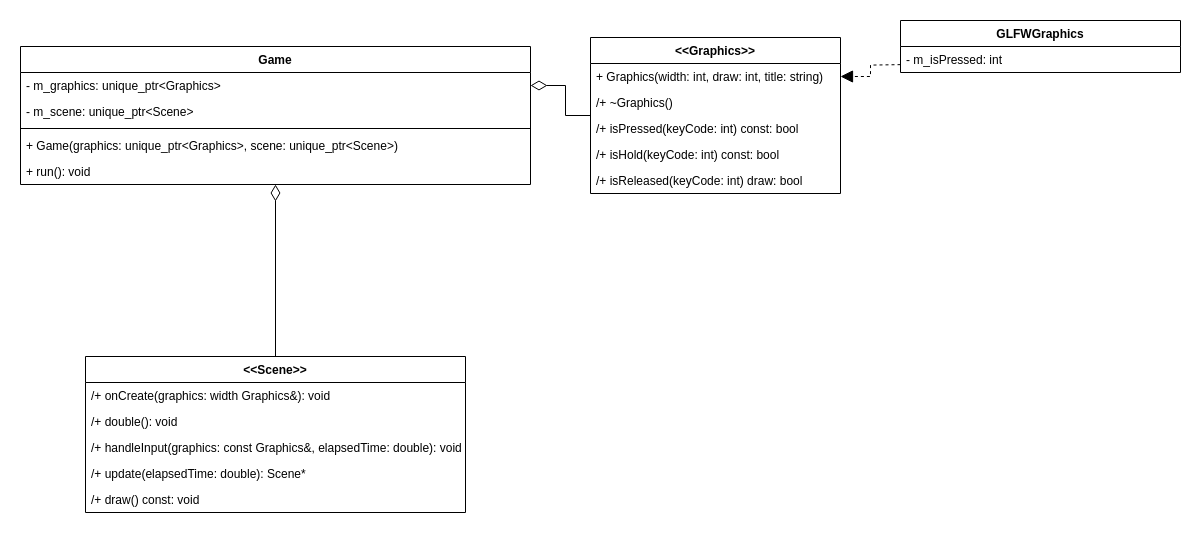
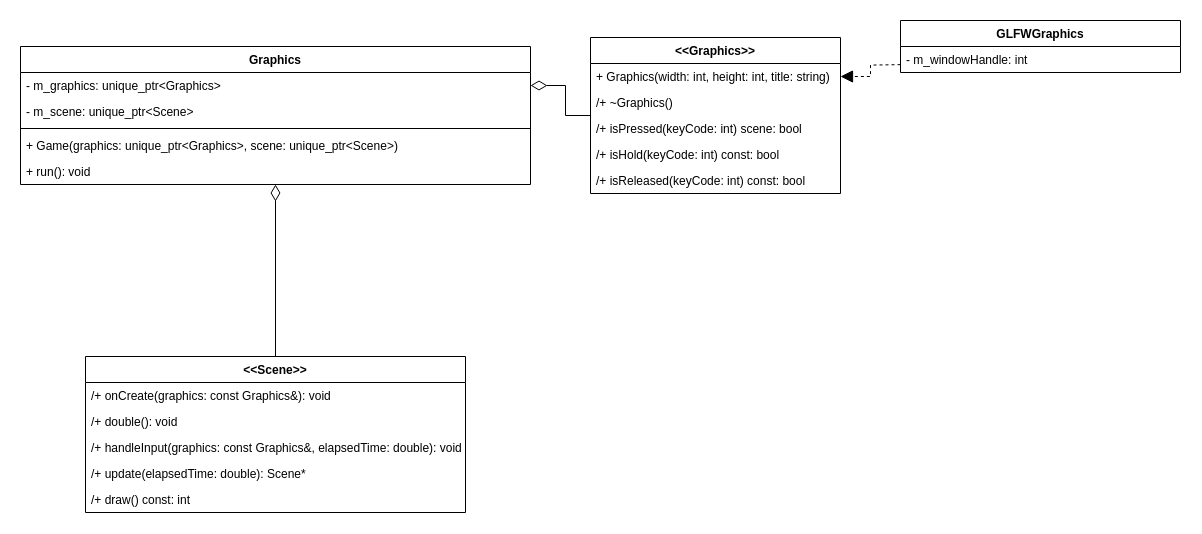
  <mxCell id="0" />
  <mxCell id="1" parent="0" />
  <mxCell id="2" style="edgeStyle=orthogonalEdgeStyle;rounded=0;orthogonalLoop=1;jettySize=auto;html=1;endArrow=none;endFill=0;startArrow=diamondThin;startFill=0;startSize=14;endSize=10;exitX=1;exitY=0.5;exitDx=0;exitDy=0;" edge="1" parent="1" source="5" target="10"><mxGeometry relative="1" as="geometry" /></mxCell>
  <mxCell id="3" style="edgeStyle=orthogonalEdgeStyle;rounded=0;orthogonalLoop=1;jettySize=auto;html=1;startArrow=diamondThin;startFill=0;startSize=14;endArrow=none;endFill=0;endSize=10;" edge="1" parent="1" source="4" target="16"><mxGeometry relative="1" as="geometry" /></mxCell>
- <mxCell id="4" value="Game&#10;" style="swimlane;fontStyle=1;align=center;verticalAlign=top;childLayout=stackLayout;horizontal=1;startSize=26;horizontalStack=0;resizeParent=1;resizeParentMax=0;resizeLast=0;collapsible=1;marginBottom=0;" vertex="1" parent="1"><mxGeometry x="20" y="46" width="510" height="138" as="geometry" /></mxCell>
+ <mxCell id="4" value="Graphics&#10;" style="swimlane;fontStyle=1;align=center;verticalAlign=top;childLayout=stackLayout;horizontal=1;startSize=26;horizontalStack=0;resizeParent=1;resizeParentMax=0;resizeLast=0;collapsible=1;marginBottom=0;" vertex="1" parent="1"><mxGeometry x="20" y="46" width="510" height="138" as="geometry" /></mxCell>
  <mxCell id="5" value="- m_graphics: unique_ptr&lt;Graphics&gt;" style="text;strokeColor=none;fillColor=none;align=left;verticalAlign=top;spacingLeft=4;spacingRight=4;overflow=hidden;rotatable=0;points=[[0,0.5],[1,0.5]];portConstraint=eastwest;" vertex="1" parent="4"><mxGeometry y="26" width="510" height="26" as="geometry" /></mxCell>
  <mxCell id="6" value="- m_scene: unique_ptr&lt;Scene&gt;" style="text;strokeColor=none;fillColor=none;align=left;verticalAlign=top;spacingLeft=4;spacingRight=4;overflow=hidden;rotatable=0;points=[[0,0.5],[1,0.5]];portConstraint=eastwest;" vertex="1" parent="4"><mxGeometry y="52" width="510" height="26" as="geometry" /></mxCell>
  <mxCell id="7" value="" style="line;strokeWidth=1;fillColor=none;align=left;verticalAlign=middle;spacingTop=-1;spacingLeft=3;spacingRight=3;rotatable=0;labelPosition=right;points=[];portConstraint=eastwest;" vertex="1" parent="4"><mxGeometry y="78" width="510" height="8" as="geometry" /></mxCell>
  <mxCell id="8" value="+ Game(graphics: unique_ptr&lt;Graphics&gt;, scene: unique_ptr&lt;Scene&gt;)" style="text;strokeColor=none;fillColor=none;align=left;verticalAlign=top;spacingLeft=4;spacingRight=4;overflow=hidden;rotatable=0;points=[[0,0.5],[1,0.5]];portConstraint=eastwest;" vertex="1" parent="4"><mxGeometry y="86" width="510" height="26" as="geometry" /></mxCell>
  <mxCell id="9" value="+ run(): void" style="text;strokeColor=none;fillColor=none;align=left;verticalAlign=top;spacingLeft=4;spacingRight=4;overflow=hidden;rotatable=0;points=[[0,0.5],[1,0.5]];portConstraint=eastwest;" vertex="1" parent="4"><mxGeometry y="112" width="510" height="26" as="geometry" /></mxCell>
  <mxCell id="10" value="&lt;&lt;Graphics&gt;&gt;" style="swimlane;fontStyle=1;align=center;verticalAlign=top;childLayout=stackLayout;horizontal=1;startSize=26;horizontalStack=0;resizeParent=1;resizeParentMax=0;resizeLast=0;collapsible=1;marginBottom=0;" vertex="1" parent="1"><mxGeometry x="590" y="37" width="250" height="156" as="geometry" /></mxCell>
- <mxCell id="11" value="+ Graphics(width: int, draw: int, title: string)" style="text;strokeColor=none;fillColor=none;align=left;verticalAlign=top;spacingLeft=4;spacingRight=4;overflow=hidden;rotatable=0;points=[[0,0.5],[1,0.5]];portConstraint=eastwest;" vertex="1" parent="10"><mxGeometry y="26" width="250" height="26" as="geometry" /></mxCell>
+ <mxCell id="11" value="+ Graphics(width: int, height: int, title: string)" style="text;strokeColor=none;fillColor=none;align=left;verticalAlign=top;spacingLeft=4;spacingRight=4;overflow=hidden;rotatable=0;points=[[0,0.5],[1,0.5]];portConstraint=eastwest;" vertex="1" parent="10"><mxGeometry y="26" width="250" height="26" as="geometry" /></mxCell>
  <mxCell id="12" value="/+ ~Graphics()" style="text;strokeColor=none;fillColor=none;align=left;verticalAlign=top;spacingLeft=4;spacingRight=4;overflow=hidden;rotatable=0;points=[[0,0.5],[1,0.5]];portConstraint=eastwest;" vertex="1" parent="10"><mxGeometry y="52" width="250" height="26" as="geometry" /></mxCell>
- <mxCell id="13" value="/+ isPressed(keyCode: int) const: bool" style="text;strokeColor=none;fillColor=none;align=left;verticalAlign=top;spacingLeft=4;spacingRight=4;overflow=hidden;rotatable=0;points=[[0,0.5],[1,0.5]];portConstraint=eastwest;" vertex="1" parent="10"><mxGeometry y="78" width="250" height="26" as="geometry" /></mxCell>
+ <mxCell id="13" value="/+ isPressed(keyCode: int) scene: bool" style="text;strokeColor=none;fillColor=none;align=left;verticalAlign=top;spacingLeft=4;spacingRight=4;overflow=hidden;rotatable=0;points=[[0,0.5],[1,0.5]];portConstraint=eastwest;" vertex="1" parent="10"><mxGeometry y="78" width="250" height="26" as="geometry" /></mxCell>
  <mxCell id="14" value="/+ isHold(keyCode: int) const: bool" style="text;strokeColor=none;fillColor=none;align=left;verticalAlign=top;spacingLeft=4;spacingRight=4;overflow=hidden;rotatable=0;points=[[0,0.5],[1,0.5]];portConstraint=eastwest;" vertex="1" parent="10"><mxGeometry y="104" width="250" height="26" as="geometry" /></mxCell>
- <mxCell id="15" value="/+ isReleased(keyCode: int) draw: bool" style="text;strokeColor=none;fillColor=none;align=left;verticalAlign=top;spacingLeft=4;spacingRight=4;overflow=hidden;rotatable=0;points=[[0,0.5],[1,0.5]];portConstraint=eastwest;" vertex="1" parent="10"><mxGeometry y="130" width="250" height="26" as="geometry" /></mxCell>
+ <mxCell id="15" value="/+ isReleased(keyCode: int) const: bool" style="text;strokeColor=none;fillColor=none;align=left;verticalAlign=top;spacingLeft=4;spacingRight=4;overflow=hidden;rotatable=0;points=[[0,0.5],[1,0.5]];portConstraint=eastwest;" vertex="1" parent="10"><mxGeometry y="130" width="250" height="26" as="geometry" /></mxCell>
  <mxCell id="16" value="&lt;&lt;Scene&gt;&gt;&#10;" style="swimlane;fontStyle=1;align=center;verticalAlign=top;childLayout=stackLayout;horizontal=1;startSize=26;horizontalStack=0;resizeParent=1;resizeParentMax=0;resizeLast=0;collapsible=1;marginBottom=0;" vertex="1" parent="1"><mxGeometry x="85" y="356" width="380" height="156" as="geometry" /></mxCell>
- <mxCell id="17" value="/+ onCreate(graphics: width Graphics&amp;): void" style="text;strokeColor=none;fillColor=none;align=left;verticalAlign=top;spacingLeft=4;spacingRight=4;overflow=hidden;rotatable=0;points=[[0,0.5],[1,0.5]];portConstraint=eastwest;" vertex="1" parent="16"><mxGeometry y="26" width="380" height="26" as="geometry" /></mxCell>
+ <mxCell id="17" value="/+ onCreate(graphics: const Graphics&amp;): void" style="text;strokeColor=none;fillColor=none;align=left;verticalAlign=top;spacingLeft=4;spacingRight=4;overflow=hidden;rotatable=0;points=[[0,0.5],[1,0.5]];portConstraint=eastwest;" vertex="1" parent="16"><mxGeometry y="26" width="380" height="26" as="geometry" /></mxCell>
  <mxCell id="18" value="/+ double(): void" style="text;strokeColor=none;fillColor=none;align=left;verticalAlign=top;spacingLeft=4;spacingRight=4;overflow=hidden;rotatable=0;points=[[0,0.5],[1,0.5]];portConstraint=eastwest;" vertex="1" parent="16"><mxGeometry y="52" width="380" height="26" as="geometry" /></mxCell>
  <mxCell id="19" value="/+ handleInput(graphics: const Graphics&amp;, elapsedTime: double): void" style="text;strokeColor=none;fillColor=none;align=left;verticalAlign=top;spacingLeft=4;spacingRight=4;overflow=hidden;rotatable=0;points=[[0,0.5],[1,0.5]];portConstraint=eastwest;" vertex="1" parent="16"><mxGeometry y="78" width="380" height="26" as="geometry" /></mxCell>
  <mxCell id="20" value="/+ update(elapsedTime: double): Scene*" style="text;strokeColor=none;fillColor=none;align=left;verticalAlign=top;spacingLeft=4;spacingRight=4;overflow=hidden;rotatable=0;points=[[0,0.5],[1,0.5]];portConstraint=eastwest;" vertex="1" parent="16"><mxGeometry y="104" width="380" height="26" as="geometry" /></mxCell>
- <mxCell id="21" value="/+ draw() const: void" style="text;strokeColor=none;fillColor=none;align=left;verticalAlign=top;spacingLeft=4;spacingRight=4;overflow=hidden;rotatable=0;points=[[0,0.5],[1,0.5]];portConstraint=eastwest;" vertex="1" parent="16"><mxGeometry y="130" width="380" height="26" as="geometry" /></mxCell>
+ <mxCell id="21" value="/+ draw() const: int" style="text;strokeColor=none;fillColor=none;align=left;verticalAlign=top;spacingLeft=4;spacingRight=4;overflow=hidden;rotatable=0;points=[[0,0.5],[1,0.5]];portConstraint=eastwest;" vertex="1" parent="16"><mxGeometry y="130" width="380" height="26" as="geometry" /></mxCell>
  <mxCell id="22" value="GLFWGraphics" style="swimlane;fontStyle=1;align=center;verticalAlign=top;childLayout=stackLayout;horizontal=1;startSize=26;horizontalStack=0;resizeParent=1;resizeParentMax=0;resizeLast=0;collapsible=1;marginBottom=0;" vertex="1" parent="1"><mxGeometry x="900" y="20" width="280" height="52" as="geometry" /></mxCell>
- <mxCell id="23" value="- m_isPressed: int" style="text;strokeColor=none;fillColor=none;align=left;verticalAlign=top;spacingLeft=4;spacingRight=4;overflow=hidden;rotatable=0;points=[[0,0.5],[1,0.5]];portConstraint=eastwest;" vertex="1" parent="22"><mxGeometry y="26" width="280" height="26" as="geometry" /></mxCell>
+ <mxCell id="23" value="- m_windowHandle: int" style="text;strokeColor=none;fillColor=none;align=left;verticalAlign=top;spacingLeft=4;spacingRight=4;overflow=hidden;rotatable=0;points=[[0,0.5],[1,0.5]];portConstraint=eastwest;" vertex="1" parent="22"><mxGeometry y="26" width="280" height="26" as="geometry" /></mxCell>
  <mxCell id="24" style="edgeStyle=orthogonalEdgeStyle;rounded=0;orthogonalLoop=1;jettySize=auto;html=1;startArrow=none;startFill=0;startSize=14;endArrow=block;endFill=1;endSize=10;dashed=1;entryX=1;entryY=0.5;entryDx=0;entryDy=0;" edge="1" parent="1" target="11"><mxGeometry relative="1" as="geometry"><mxPoint x="900" y="64.143" as="sourcePoint" /></mxGeometry></mxCell>
